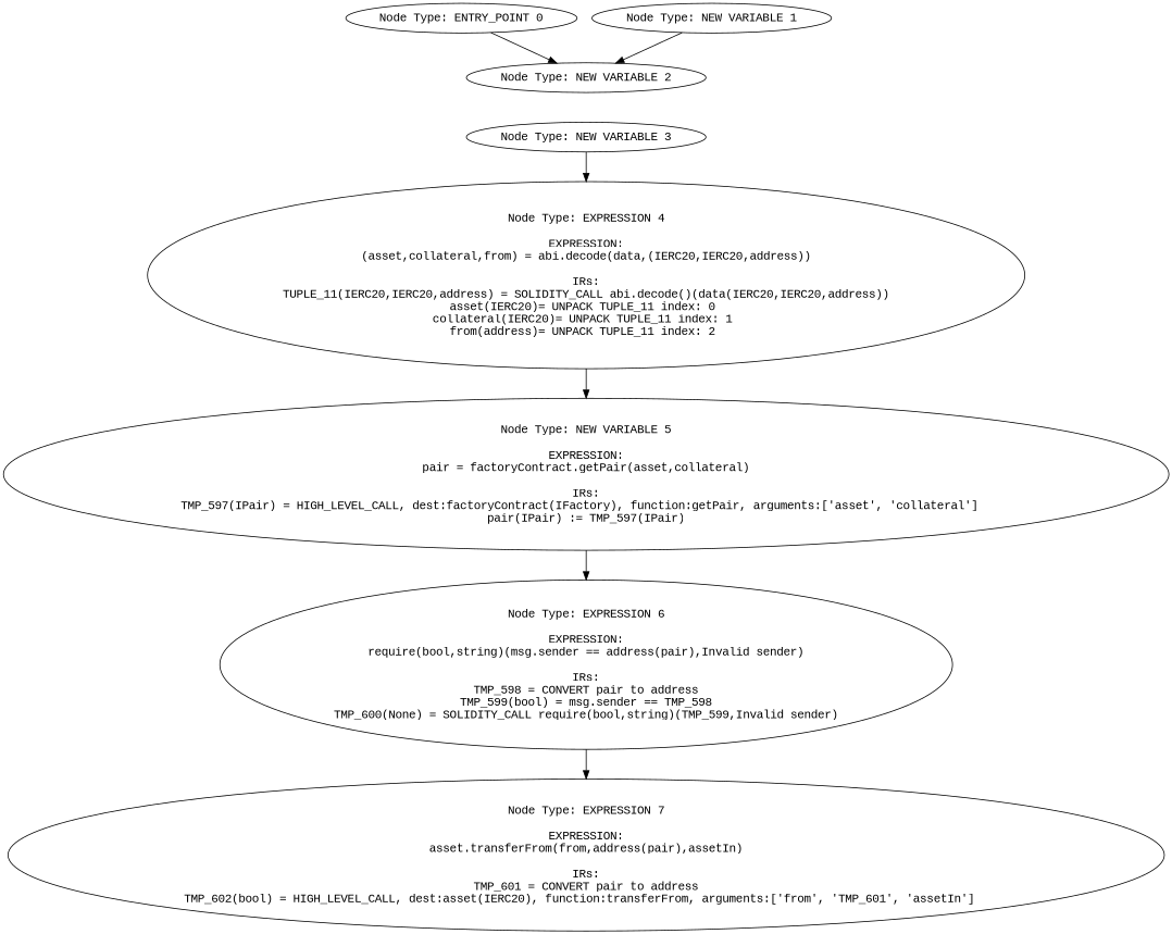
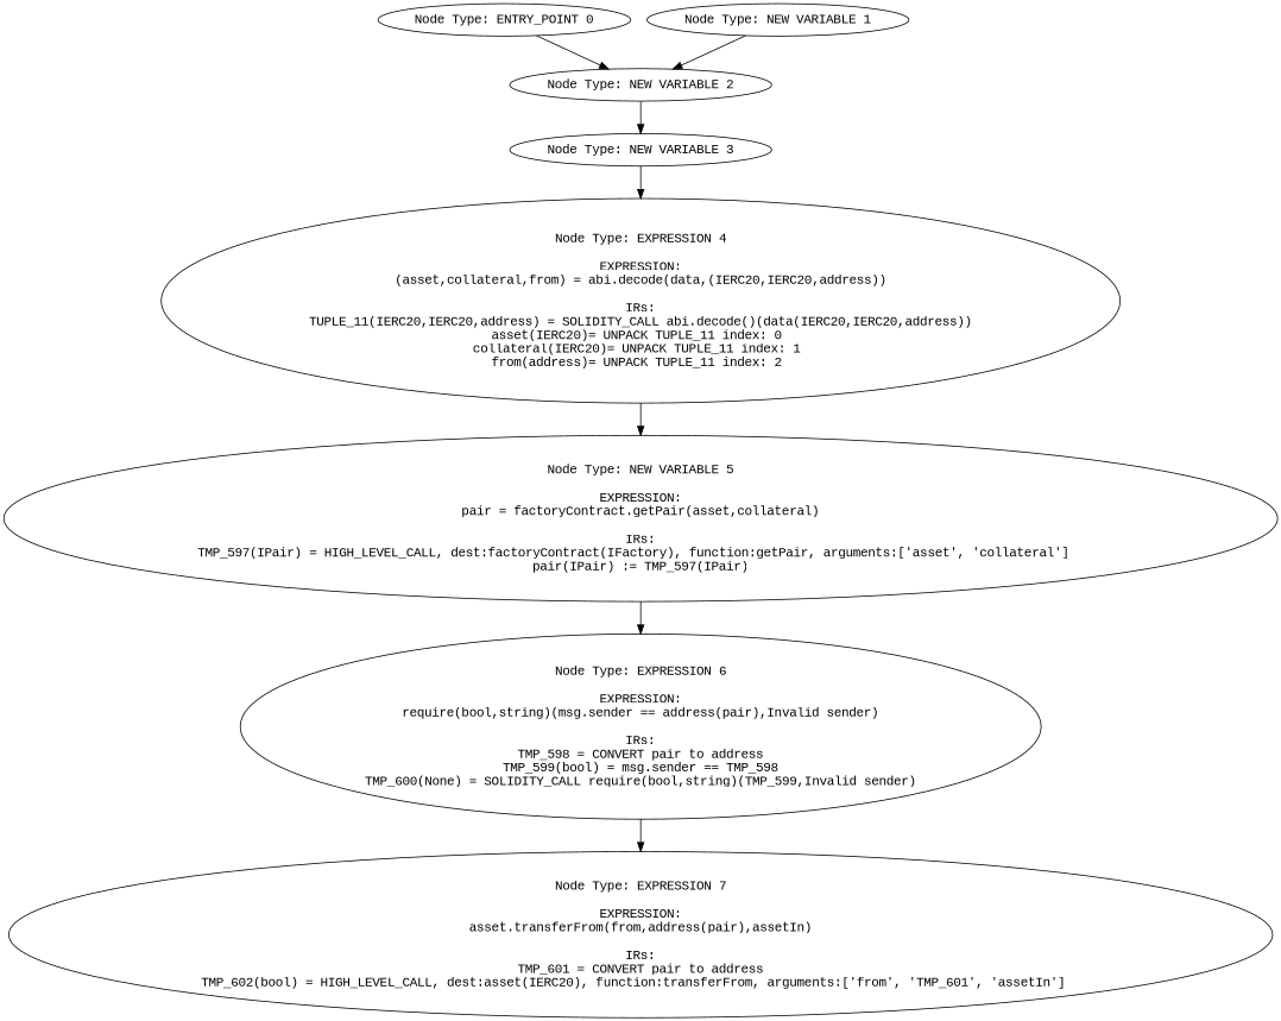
  digraph {
    fontname="Liberation Mono"
    node [fontname="Liberation Mono"]
    edge [fontname="Liberation Mono"]
    n1 [label="Node Type: ENTRY_POINT 0\n"]
    n2 [label="Node Type: NEW VARIABLE 2\n"]
    n3 [label="Node Type: NEW VARIABLE 1\n"]
    n4 [label="Node Type: NEW VARIABLE 3\n"]
    n5 [label="Node Type: EXPRESSION 4\n\nEXPRESSION:\n(asset,collateral,from) = abi.decode(data,(IERC20,IERC20,address))\n\nIRs:\nTUPLE_11(IERC20,IERC20,address) = SOLIDITY_CALL abi.decode()(data(IERC20,IERC20,address))\nasset(IERC20)= UNPACK TUPLE_11 index: 0 \ncollateral(IERC20)= UNPACK TUPLE_11 index: 1 \nfrom(address)= UNPACK TUPLE_11 index: 2 "]
    n6 [label="Node Type: NEW VARIABLE 5\n\nEXPRESSION:\npair = factoryContract.getPair(asset,collateral)\n\nIRs:\nTMP_597(IPair) = HIGH_LEVEL_CALL, dest:factoryContract(IFactory), function:getPair, arguments:['asset', 'collateral']  \npair(IPair) := TMP_597(IPair)"]
    n7 [label="Node Type: EXPRESSION 6\n\nEXPRESSION:\nrequire(bool,string)(msg.sender == address(pair),Invalid sender)\n\nIRs:\nTMP_598 = CONVERT pair to address\nTMP_599(bool) = msg.sender == TMP_598\nTMP_600(None) = SOLIDITY_CALL require(bool,string)(TMP_599,Invalid sender)"]
    n8 [label="Node Type: EXPRESSION 7\n\nEXPRESSION:\nasset.transferFrom(from,address(pair),assetIn)\n\nIRs:\nTMP_601 = CONVERT pair to address\nTMP_602(bool) = HIGH_LEVEL_CALL, dest:asset(IERC20), function:transferFrom, arguments:['from', 'TMP_601', 'assetIn']  "]
    n1 -> n2
+   n2 -> n4
    n3 -> n2
    n4 -> n5
    n5 -> n6
    n6 -> n7
    n7 -> n8
  }
